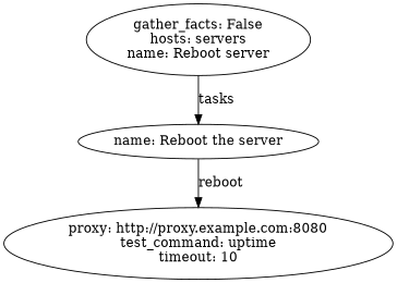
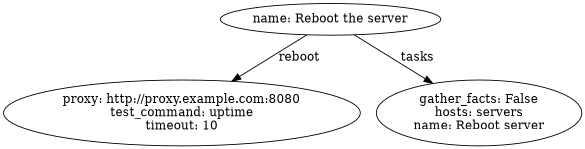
  digraph {
    n1 [label="proxy: http://proxy.example.com:8080\ntest_command: uptime\ntimeout: 10\n"]
    n2 [label="name: Reboot the server\n"]
    n3 [label="gather_facts: False\nhosts: servers\nname: Reboot server\n"]
    n2 -> n1 [label=reboot]
-   n3 -> n2 [label=tasks]
+   n2 -> n3 [label=tasks]
  }
